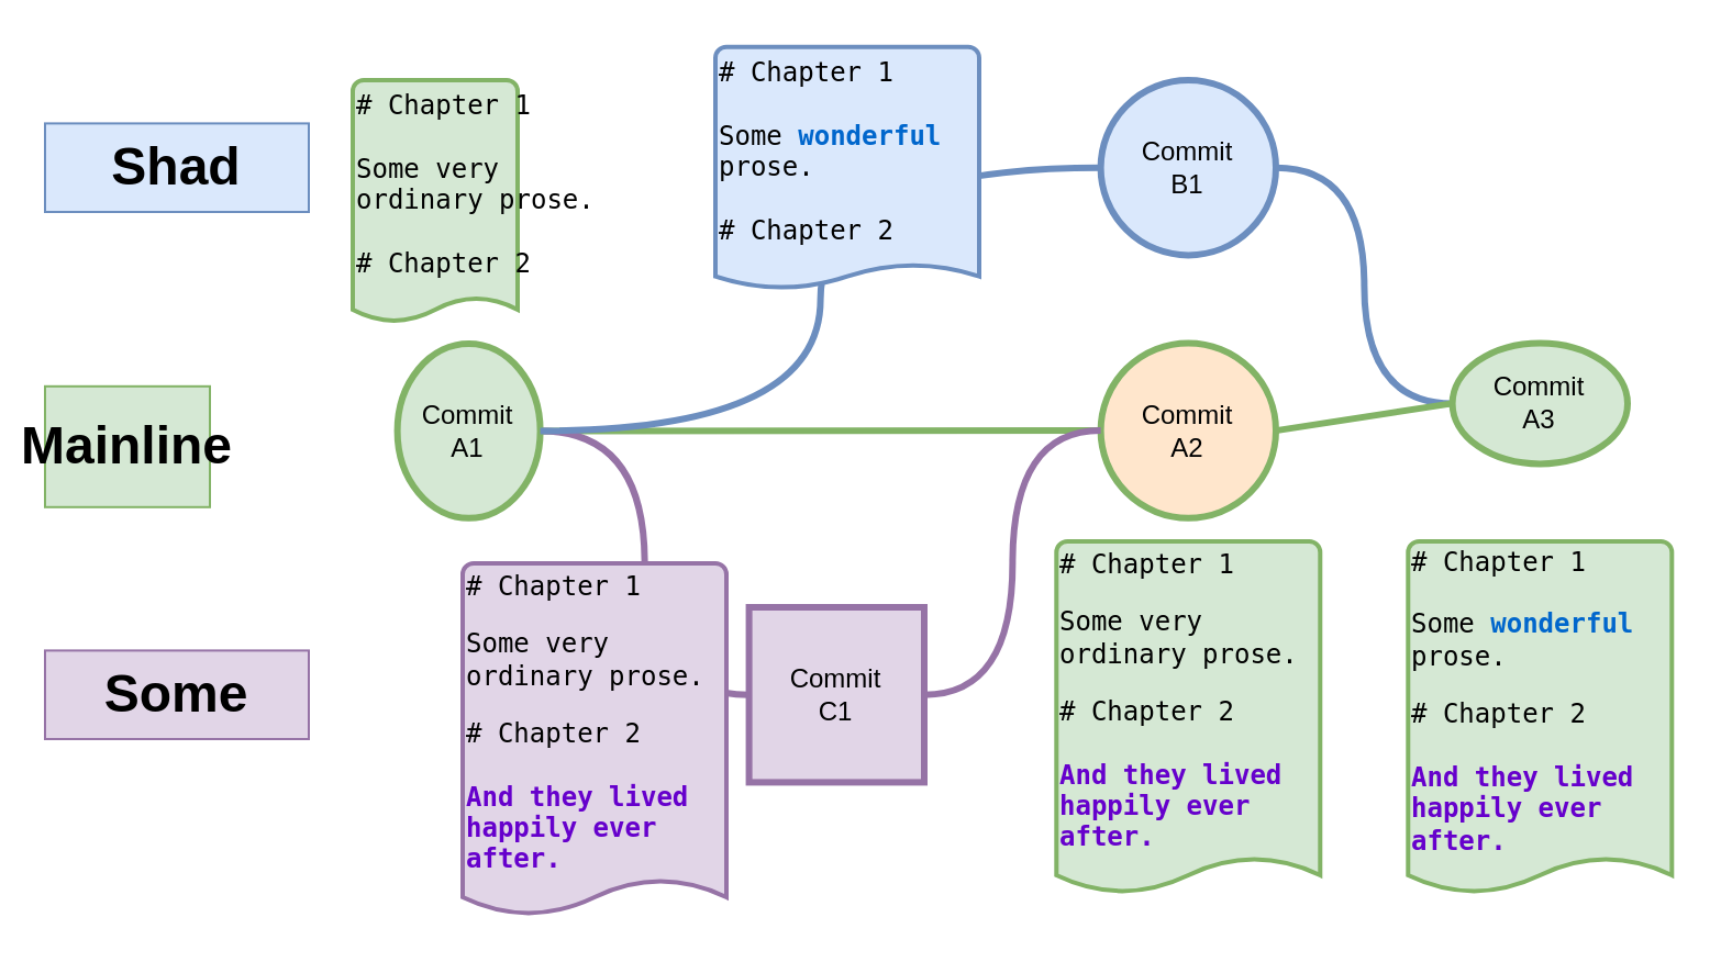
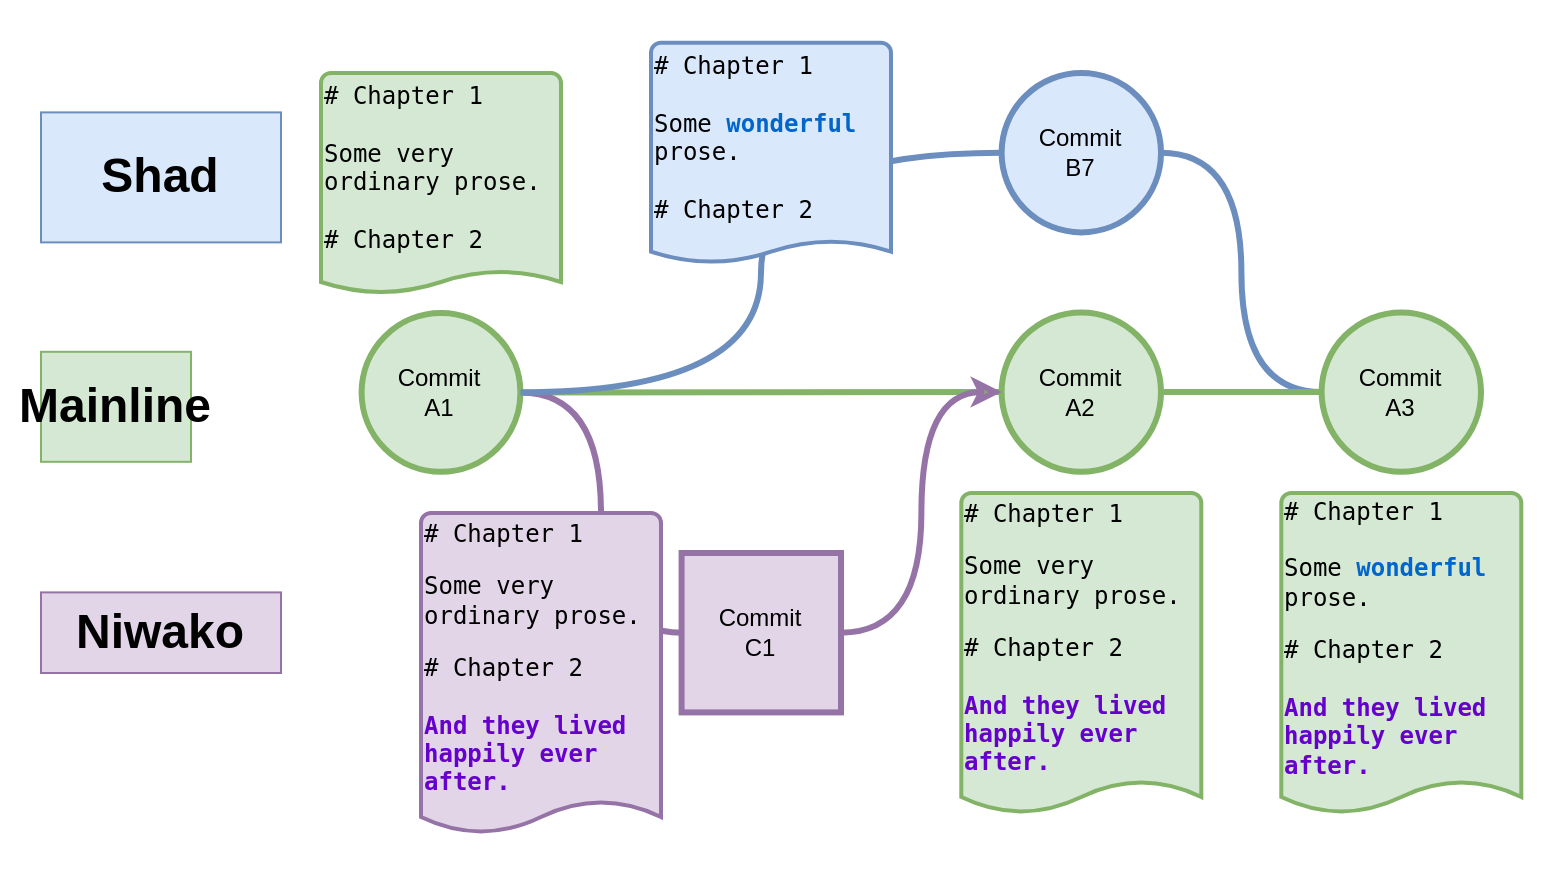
  <mxCell id="0" />
  <mxCell id="1" parent="0" />
  <mxCell id="2" style="rounded=0;orthogonalLoop=1;jettySize=auto;html=1;exitX=1;exitY=0.5;exitDx=0;exitDy=0;entryX=0;entryY=0.5;entryDx=0;entryDy=0;strokeWidth=3;endArrow=none;endFill=0;fillColor=#d5e8d4;strokeColor=#82b366;" parent="1" source="4" target="8" edge="1"><mxGeometry relative="1" as="geometry" /></mxCell>
  <mxCell id="3" style="edgeStyle=orthogonalEdgeStyle;rounded=0;orthogonalLoop=1;jettySize=auto;html=1;exitX=1;exitY=0.5;exitDx=0;exitDy=0;entryX=0;entryY=0.5;entryDx=0;entryDy=0;strokeWidth=3;curved=1;endArrow=none;endFill=0;fillColor=#e1d5e7;strokeColor=#9673a6;" parent="1" source="4" target="12" edge="1"><mxGeometry relative="1" as="geometry" /></mxCell>
- <mxCell id="4" value="Commit&lt;br&gt;A1" style="ellipse;whiteSpace=wrap;html=1;aspect=fixed;strokeWidth=3;fillColor=#d5e8d4;strokeColor=#82b366;" parent="1" vertex="1"><mxGeometry x="180.3" y="156" width="65" height="79.4" as="geometry" /></mxCell>
- <mxCell id="5" value="Commit&lt;br&gt;B1" style="ellipse;whiteSpace=wrap;html=1;aspect=fixed;strokeWidth=3;fillColor=#dae8fc;strokeColor=#6c8ebf;" parent="1" vertex="1"><mxGeometry x="500.3" y="36" width="79.7" height="79.7" as="geometry" /></mxCell>
+ <mxCell id="4" value="Commit&lt;br&gt;A1" style="ellipse;whiteSpace=wrap;html=1;aspect=fixed;strokeWidth=3;fillColor=#d5e8d4;strokeColor=#82b366;" parent="1" vertex="1"><mxGeometry x="180.3" y="156" width="79.4" height="79.4" as="geometry" /></mxCell>
+ <mxCell id="5" value="Commit&lt;br&gt;B7" style="ellipse;whiteSpace=wrap;html=1;aspect=fixed;strokeWidth=3;fillColor=#dae8fc;strokeColor=#6c8ebf;" parent="1" vertex="1"><mxGeometry x="500.3" y="36" width="79.7" height="79.7" as="geometry" /></mxCell>
  <mxCell id="6" style="edgeStyle=orthogonalEdgeStyle;rounded=0;orthogonalLoop=1;jettySize=auto;html=1;entryX=0;entryY=0.5;entryDx=0;entryDy=0;endArrow=none;endFill=0;strokeColor=#6c8ebf;strokeWidth=3;curved=1;exitX=1;exitY=0.5;exitDx=0;exitDy=0;fillColor=#dae8fc;" parent="1" source="5" target="9" edge="1"><mxGeometry relative="1" as="geometry"><mxPoint x="580" y="75.85" as="sourcePoint" /></mxGeometry></mxCell>
  <mxCell id="7" value="" style="endArrow=none;html=1;strokeWidth=3;entryX=0;entryY=0.5;exitX=1;exitY=0.5;edgeStyle=orthogonalEdgeStyle;curved=1;fillColor=#dae8fc;strokeColor=#6c8ebf;" parent="1" source="4" target="5" edge="1"><mxGeometry width="50" height="50" relative="1" as="geometry"><mxPoint x="230.3" y="165.7" as="sourcePoint" /><mxPoint x="280.3" y="115.7" as="targetPoint" /></mxGeometry></mxCell>
- <mxCell id="8" value="Commit&lt;br&gt;A2" style="ellipse;whiteSpace=wrap;html=1;aspect=fixed;strokeWidth=3;fillColor=#ffe6cc;strokeColor=#82b366;" parent="1" vertex="1"><mxGeometry x="500.3" y="155.7" width="79.7" height="79.7" as="geometry" /></mxCell>
- <mxCell id="9" value="Commit&lt;br&gt;A3" style="ellipse;whiteSpace=wrap;html=1;aspect=fixed;strokeWidth=3;fillColor=#d5e8d4;strokeColor=#82b366;" parent="1" vertex="1"><mxGeometry x="660.3" y="155.7" width="79.7" height="55" as="geometry" /></mxCell>
+ <mxCell id="8" value="Commit&lt;br&gt;A2" style="ellipse;whiteSpace=wrap;html=1;aspect=fixed;strokeWidth=3;fillColor=#d5e8d4;strokeColor=#82b366;" parent="1" vertex="1"><mxGeometry x="500.3" y="155.7" width="79.7" height="79.7" as="geometry" /></mxCell>
+ <mxCell id="9" value="Commit&lt;br&gt;A3" style="ellipse;whiteSpace=wrap;html=1;aspect=fixed;strokeWidth=3;fillColor=#d5e8d4;strokeColor=#82b366;" parent="1" vertex="1"><mxGeometry x="660.3" y="155.7" width="79.7" height="79.7" as="geometry" /></mxCell>
  <mxCell id="10" value="" style="endArrow=none;html=1;entryX=0;entryY=0.5;strokeWidth=3;endFill=0;exitX=1;exitY=0.5;exitDx=0;exitDy=0;fillColor=#d5e8d4;strokeColor=#82b366;" parent="1" source="8" target="9" edge="1"><mxGeometry width="50" height="50" relative="1" as="geometry"><mxPoint x="610.3" y="226" as="sourcePoint" /><mxPoint x="480.6" y="235.4" as="targetPoint" /></mxGeometry></mxCell>
- <mxCell id="11" style="edgeStyle=orthogonalEdgeStyle;curved=1;rounded=0;orthogonalLoop=1;jettySize=auto;html=1;exitX=1;exitY=0.5;exitDx=0;exitDy=0;entryX=0;entryY=0.5;entryDx=0;entryDy=0;endArrow=none;endFill=0;strokeWidth=3;fillColor=#e1d5e7;strokeColor=#9673a6;" parent="1" source="12" target="8" edge="1"><mxGeometry relative="1" as="geometry" /></mxCell>
+ <mxCell id="11" style="edgeStyle=orthogonalEdgeStyle;curved=1;rounded=0;orthogonalLoop=1;jettySize=auto;html=1;exitX=1;exitY=0.5;exitDx=0;exitDy=0;entryX=0;entryY=0.5;entryDx=0;entryDy=0;endArrow=classic;endFill=0;strokeWidth=3;fillColor=#e1d5e7;strokeColor=#9673a6;" parent="1" source="12" target="8" edge="1"><mxGeometry relative="1" as="geometry" /></mxCell>
  <mxCell id="12" value="Commit&lt;br&gt;C1" style="whiteSpace=wrap;html=1;aspect=fixed;strokeWidth=3;fillColor=#e1d5e7;strokeColor=#9673a6;rounded=0;" parent="1" vertex="1"><mxGeometry x="340.3" y="276" width="79.7" height="79.7" as="geometry" /></mxCell>
- <mxCell id="13" value="&lt;p style=&quot;line-height: 40%&quot;&gt;&lt;/p&gt;&lt;pre&gt;#&amp;nbsp;Chapter 1&lt;br&gt;&lt;br&gt;Some very&lt;br&gt;ordinary prose.&lt;br&gt;&lt;br&gt;# Chapter 2&lt;br&gt;&lt;br&gt;&lt;/pre&gt;&lt;p&gt;&lt;/p&gt;" style="strokeWidth=2;html=1;shape=mxgraph.flowchart.document2;whiteSpace=wrap;size=0.1;align=left;labelPadding=0;fillColor=#d5e8d4;strokeColor=#82b366;" parent="1" vertex="1"><mxGeometry x="160" y="36" width="75" height="110" as="geometry" /></mxCell>
+ <mxCell id="13" value="&lt;p style=&quot;line-height: 40%&quot;&gt;&lt;/p&gt;&lt;pre&gt;#&amp;nbsp;Chapter 1&lt;br&gt;&lt;br&gt;Some very&lt;br&gt;ordinary prose.&lt;br&gt;&lt;br&gt;# Chapter 2&lt;br&gt;&lt;br&gt;&lt;/pre&gt;&lt;p&gt;&lt;/p&gt;" style="strokeWidth=2;html=1;shape=mxgraph.flowchart.document2;whiteSpace=wrap;size=0.1;align=left;labelPadding=0;fillColor=#d5e8d4;strokeColor=#82b366;" parent="1" vertex="1"><mxGeometry x="160" y="36" width="120" height="110" as="geometry" /></mxCell>
  <mxCell id="14" value="&lt;p style=&quot;line-height: 40%&quot;&gt;&lt;/p&gt;&lt;pre&gt;#&amp;nbsp;Chapter 1&lt;br&gt;&lt;pre&gt;Some very&lt;br&gt;ordinary prose.&lt;br&gt;&lt;/pre&gt;# Chapter 2&lt;br&gt;&lt;br&gt;&lt;font color=&quot;#6600cc&quot;&gt;&lt;b&gt;And they lived&lt;br&gt;happily ever&lt;br&gt;after.&lt;br&gt;&lt;/b&gt;&lt;/font&gt;&lt;br&gt;&lt;/pre&gt;&lt;p&gt;&lt;/p&gt;" style="strokeWidth=2;html=1;shape=mxgraph.flowchart.document2;whiteSpace=wrap;size=0.1;align=left;labelPadding=0;labelBorderColor=none;fillColor=#e1d5e7;strokeColor=#9673a6;" parent="1" vertex="1"><mxGeometry x="210" y="256" width="120" height="160" as="geometry" /></mxCell>
  <mxCell id="15" value="&lt;p style=&quot;line-height: 40%&quot;&gt;&lt;/p&gt;&lt;pre&gt;#&amp;nbsp;Chapter 1&lt;br&gt;&lt;br&gt;Some &lt;b&gt;&lt;font color=&quot;#0066cc&quot;&gt;wonderful&lt;/font&gt;&lt;/b&gt;&lt;br&gt;prose.&lt;br&gt;&lt;br&gt;# Chapter 2&lt;br&gt;&lt;br&gt;&lt;/pre&gt;&lt;p&gt;&lt;/p&gt;" style="strokeWidth=2;html=1;shape=mxgraph.flowchart.document2;whiteSpace=wrap;size=0.1;align=left;labelPadding=0;fillColor=#dae8fc;strokeColor=#6c8ebf;" parent="1" vertex="1"><mxGeometry x="325" y="20.85" width="120" height="110" as="geometry" /></mxCell>
  <mxCell id="16" value="&lt;p style=&quot;line-height: 40%&quot;&gt;&lt;/p&gt;&lt;pre&gt;#&amp;nbsp;Chapter 1&lt;br&gt;&lt;pre&gt;Some very&lt;br&gt;ordinary prose.&lt;/pre&gt;# Chapter 2&lt;br&gt;&lt;br&gt;&lt;font color=&quot;#6600cc&quot;&gt;&lt;b&gt;And they lived&lt;br&gt;happily ever&lt;br&gt;after.&lt;/b&gt;&lt;/font&gt;&lt;br&gt;&lt;br&gt;&lt;/pre&gt;&lt;p&gt;&lt;/p&gt;" style="strokeWidth=2;html=1;shape=mxgraph.flowchart.document2;whiteSpace=wrap;size=0.1;align=left;labelPadding=0;fillColor=#d5e8d4;strokeColor=#82b366;" parent="1" vertex="1"><mxGeometry x="480.15" y="246" width="120" height="160" as="geometry" /></mxCell>
  <mxCell id="17" value="&lt;p style=&quot;line-height: 40%&quot;&gt;&lt;/p&gt;&lt;pre&gt;#&amp;nbsp;Chapter 1&lt;br&gt;&lt;br&gt;Some &lt;font color=&quot;#0066cc&quot;&gt;&lt;b&gt;wonderful&lt;br&gt;&lt;/b&gt;&lt;/font&gt;prose.&lt;/pre&gt;&lt;pre&gt;# Chapter 2&lt;br&gt;&lt;br&gt;&lt;font color=&quot;#6600cc&quot;&gt;&lt;b&gt;And they lived&lt;br&gt;happily ever&lt;br&gt;after.&lt;br&gt;&lt;/b&gt;&lt;/font&gt;&lt;br&gt;&lt;/pre&gt;&lt;p&gt;&lt;/p&gt;" style="strokeWidth=2;html=1;shape=mxgraph.flowchart.document2;whiteSpace=wrap;size=0.1;align=left;labelPadding=0;fillColor=#d5e8d4;strokeColor=#82b366;" parent="1" vertex="1"><mxGeometry x="640.15" y="246" width="120" height="160" as="geometry" /></mxCell>
  <mxCell id="18" value="&lt;h1&gt;Mainline&lt;/h1&gt;" style="text;html=1;strokeColor=#82b366;fillColor=#d5e8d4;align=center;verticalAlign=middle;whiteSpace=wrap;rounded=0;" parent="1" vertex="1"><mxGeometry x="20" y="175.4" width="75" height="55" as="geometry" /></mxCell>
- <mxCell id="19" value="&lt;h1&gt;Shad&lt;/h1&gt;" style="text;html=1;strokeColor=#6c8ebf;fillColor=#dae8fc;align=center;verticalAlign=middle;whiteSpace=wrap;rounded=0;" parent="1" vertex="1"><mxGeometry x="20" y="55.7" width="120" height="40.3" as="geometry" /></mxCell>
- <mxCell id="20" value="&lt;h1&gt;Some&lt;/h1&gt;" style="text;html=1;strokeColor=#9673a6;fillColor=#e1d5e7;align=center;verticalAlign=middle;whiteSpace=wrap;rounded=0;" parent="1" vertex="1"><mxGeometry x="20" y="295.7" width="120" height="40.3" as="geometry" /></mxCell>
+ <mxCell id="19" value="&lt;h1&gt;Shad&lt;/h1&gt;" style="text;html=1;strokeColor=#6c8ebf;fillColor=#dae8fc;align=center;verticalAlign=middle;whiteSpace=wrap;rounded=0;" parent="1" vertex="1"><mxGeometry x="20" y="55.7" width="120" height="65" as="geometry" /></mxCell>
+ <mxCell id="20" value="&lt;h1&gt;Niwako&lt;/h1&gt;" style="text;html=1;strokeColor=#9673a6;fillColor=#e1d5e7;align=center;verticalAlign=middle;whiteSpace=wrap;rounded=0;" parent="1" vertex="1"><mxGeometry x="20" y="295.7" width="120" height="40.3" as="geometry" /></mxCell>
